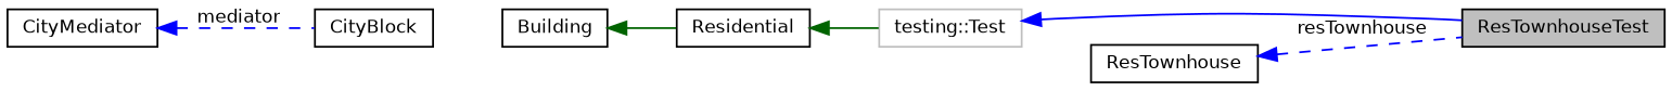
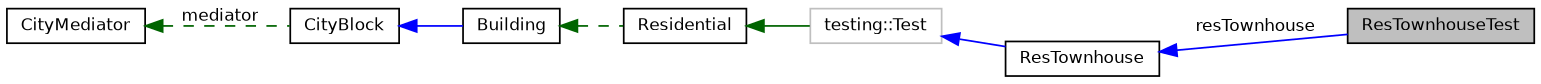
  digraph {
    rankdir=LR
    node [color=black fillcolor=white fontname=Helvetica fontsize=10 shape=record style=filled]
    edge [color=blue dir=back fontname=Helvetica fontsize=10 labelfontname=Helvetica labelfontsize=10 style=solid]
    n1 [fillcolor=grey75 fontcolor=black height=0.2 label=ResTownhouseTest width=0.4]
    n2 [color=grey75 height=0.2 label="testing::Test" width=0.4]
    n3 [height=0.2 label=ResTownhouse width=0.4]
    n4 [height=0.2 label=Residential width=0.4]
    n5 [height=0.2 label=Building width=0.4]
    n6 [height=0.2 label=CityBlock width=0.4]
    n7 [height=0.2 label=CityMediator width=0.4]
-   n2 -> n1
-   n3 -> n1 [label=" resTownhouse" style=dashed]
+   n2 -> n3
+   n3 -> n1 [label=" resTownhouse"]
    n4 -> n2 [color=darkgreen]
-   n5 -> n4 [color=darkgreen]
-   n7 -> n6 [label=" mediator" style=dashed]
+   n5 -> n4 [color=darkgreen style=dashed]
+   n6 -> n5
+   n7 -> n6 [color=darkgreen label=" mediator" style=dashed]
  }
